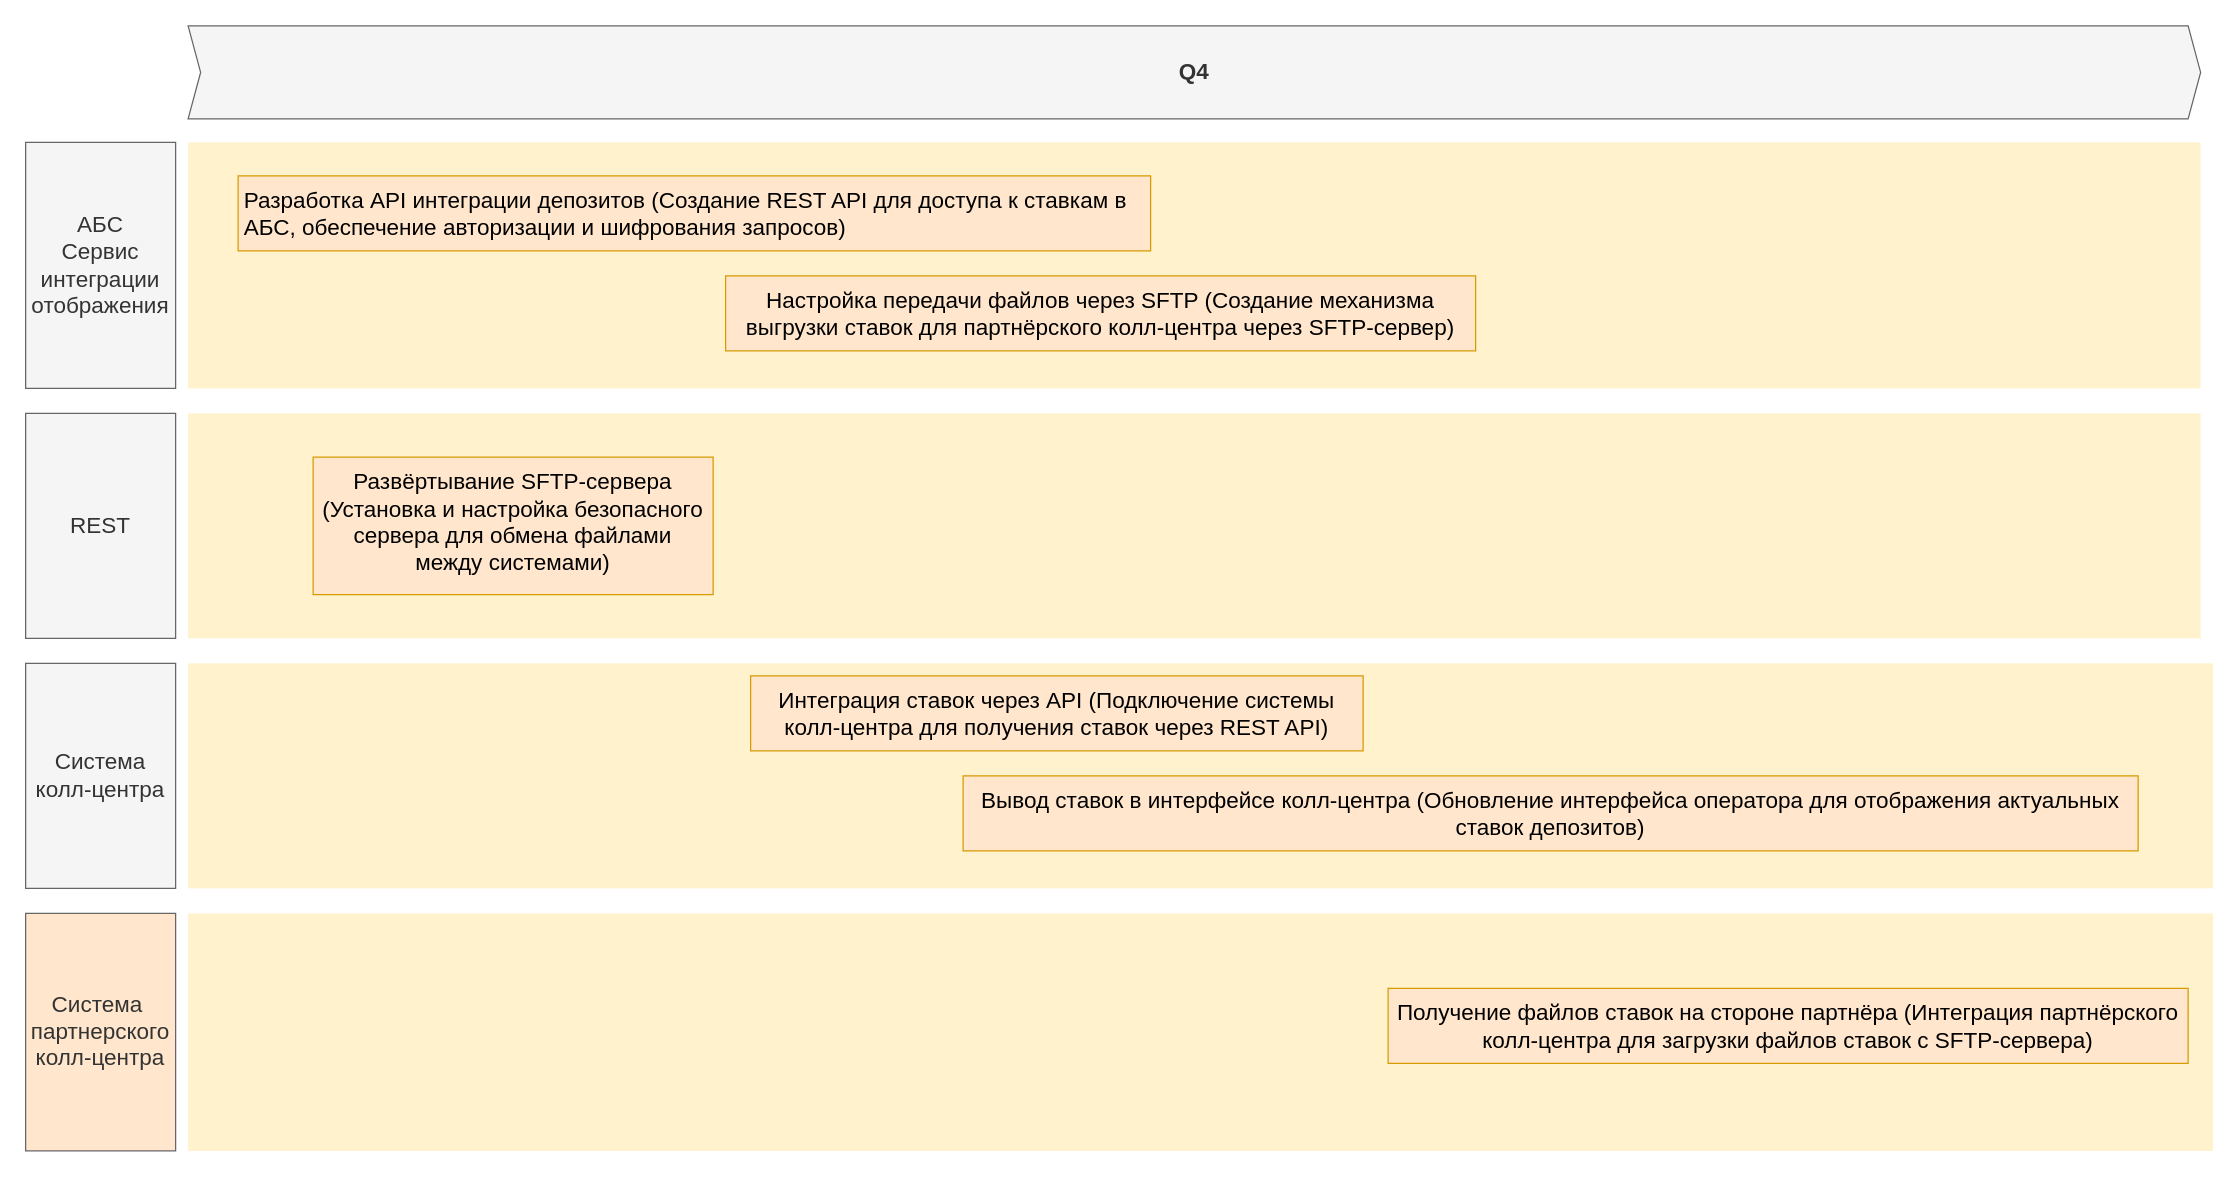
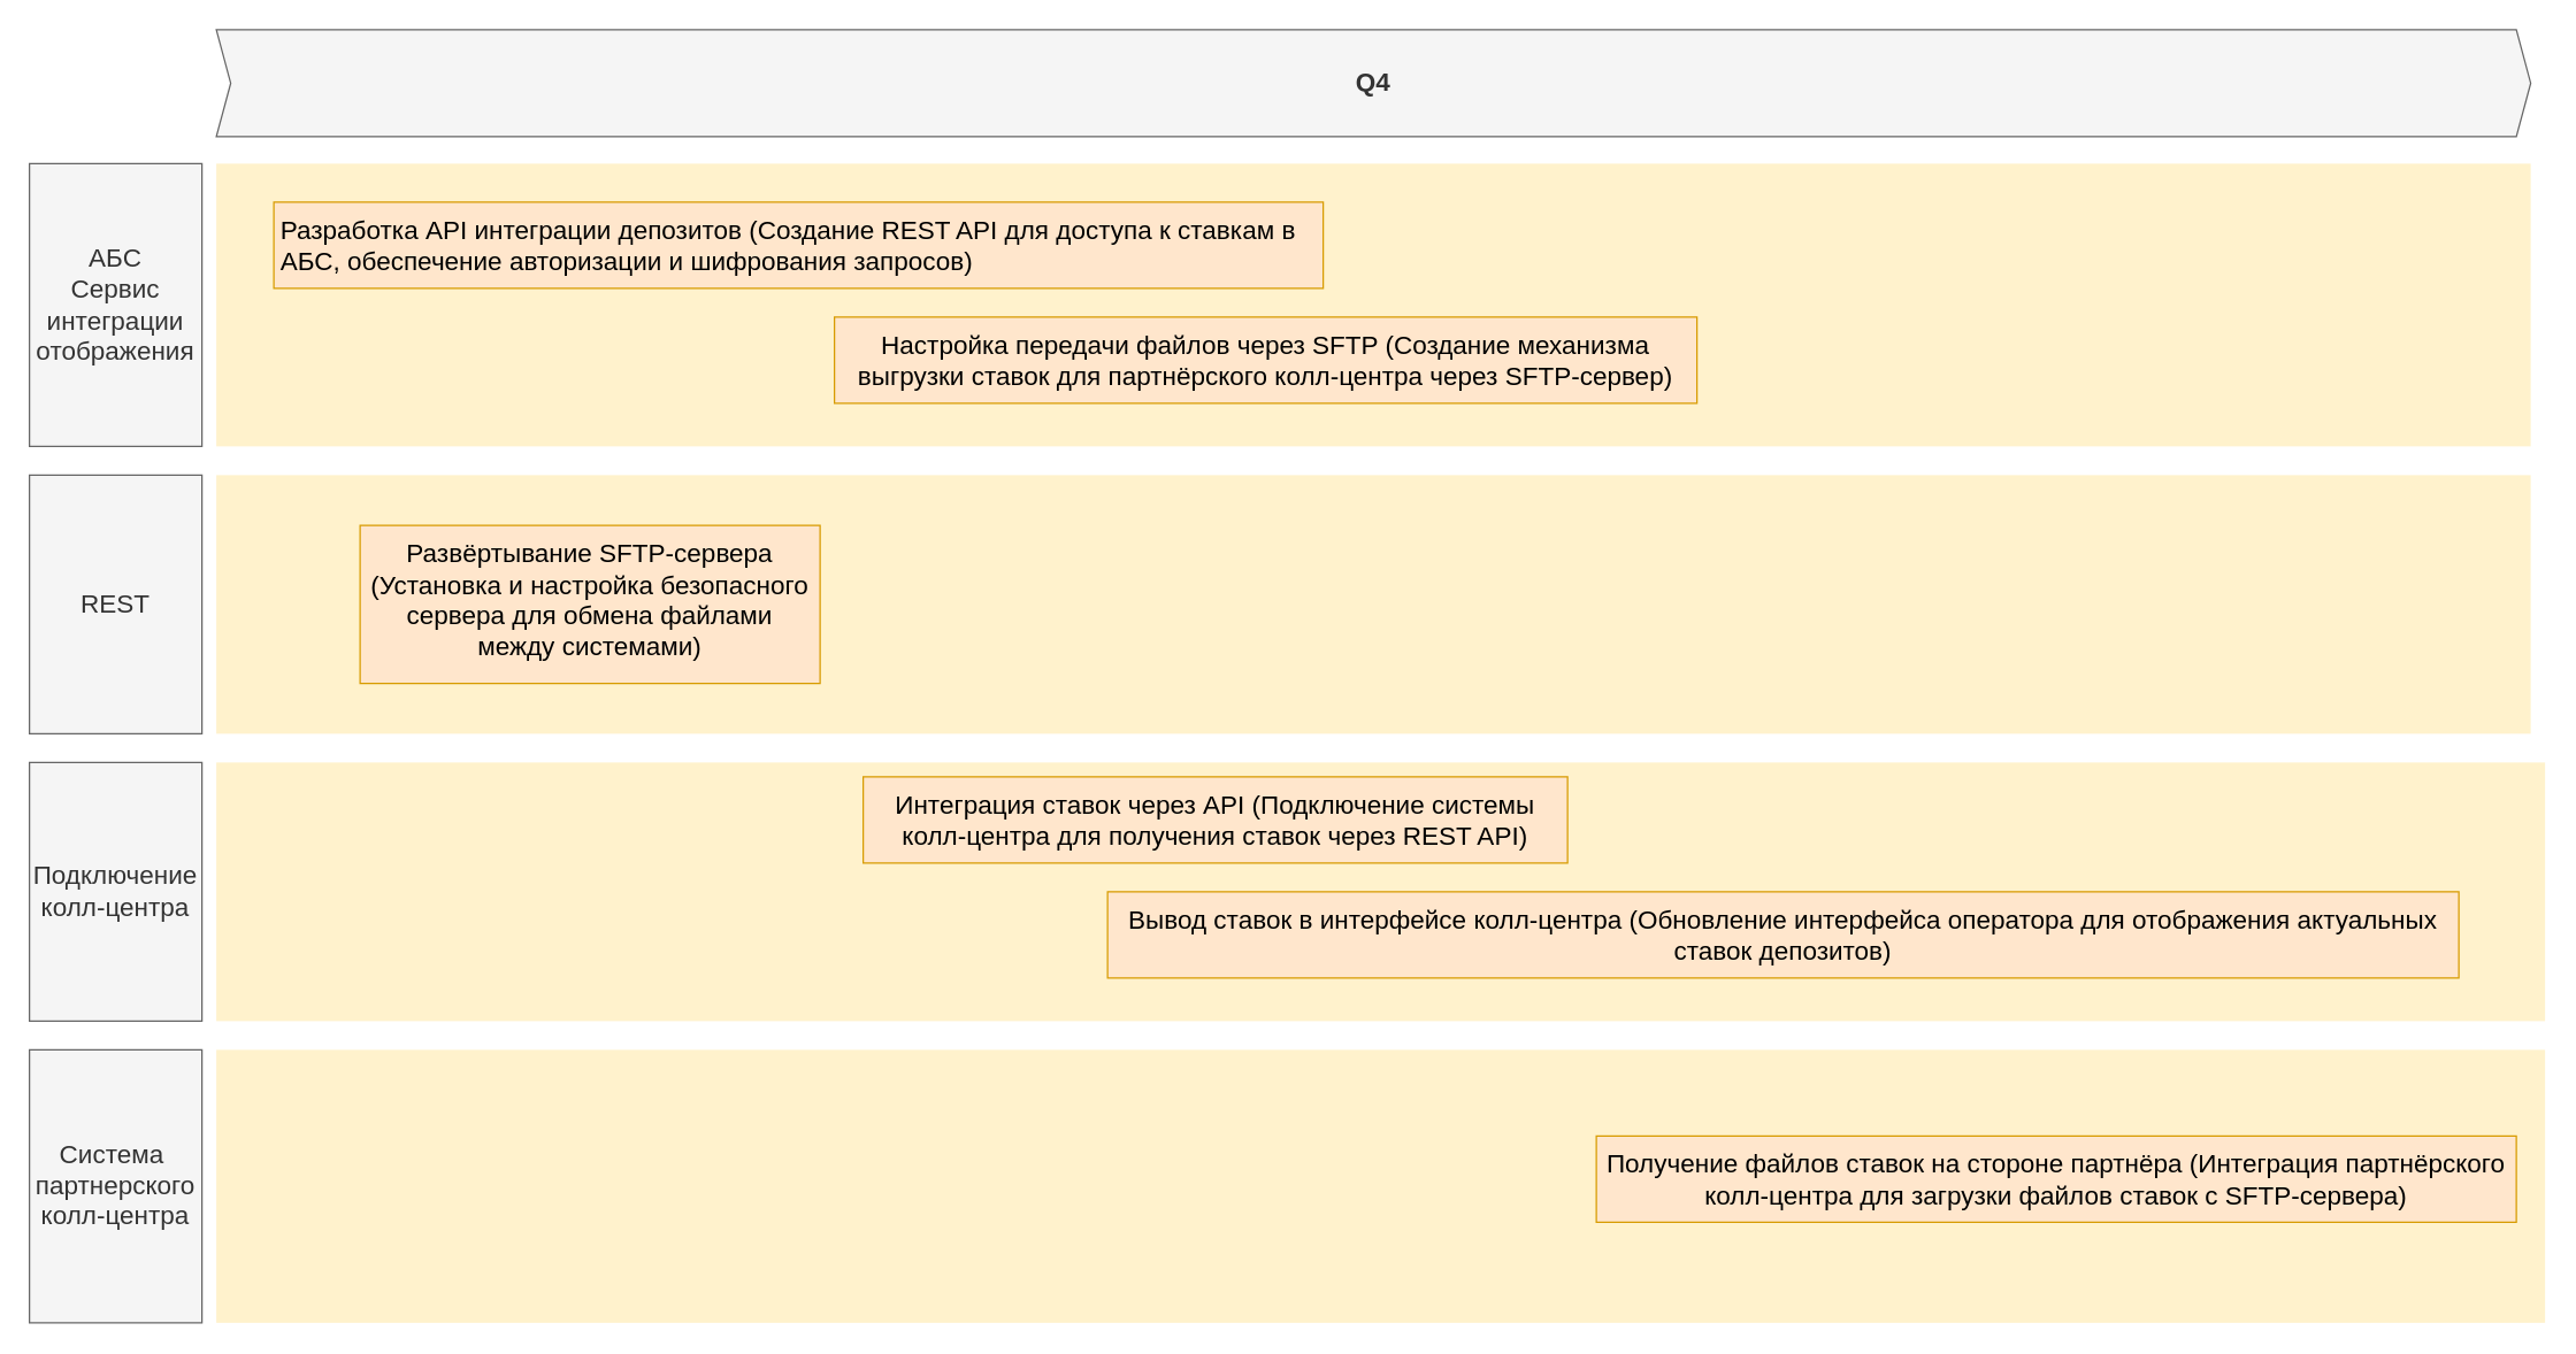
  <mxCell id="0" />
  <mxCell id="1" parent="0" />
  <mxCell id="2" value="" style="shape=rect;fillColor=#fff2cc;strokeColor=none;fontSize=24;html=1;whiteSpace=wrap;align=left;verticalAlign=top;spacing=5;rounded=0;" parent="1" vertex="1"><mxGeometry x="150" y="730" width="1620" height="190" as="geometry" /></mxCell>
  <mxCell id="3" value="" style="shape=rect;fillColor=#fff2cc;strokeColor=none;fontSize=24;html=1;whiteSpace=wrap;align=left;verticalAlign=top;spacing=5;rounded=0;" parent="1" vertex="1"><mxGeometry x="150" y="530" width="1620" height="180" as="geometry" /></mxCell>
  <mxCell id="4" value="" style="shape=rect;fillColor=#fff2cc;strokeColor=none;fontSize=24;html=1;whiteSpace=wrap;align=left;verticalAlign=top;spacing=5;rounded=0;" parent="1" vertex="1"><mxGeometry x="150" y="330" width="1610" height="180" as="geometry" /></mxCell>
  <mxCell id="5" value="" style="shape=rect;fillColor=#fff2cc;strokeColor=none;fontSize=24;html=1;whiteSpace=wrap;align=left;verticalAlign=top;spacing=5;rounded=0;" parent="1" vertex="1"><mxGeometry x="150" y="113.2" width="1610" height="196.8" as="geometry" /></mxCell>
  <mxCell id="6" value="Разработка API интеграции депозитов (Создание REST API для доступа к ставкам в АБС, обеспечение авторизации и шифрования запросов)" style="shape=rect;fillColor=#ffe6cc;strokeColor=#d79b00;fontSize=18;html=1;whiteSpace=wrap;align=left;verticalAlign=top;spacing=5;rounded=0;" parent="1" vertex="1"><mxGeometry x="190" y="140" width="730" height="60" as="geometry" /></mxCell>
  <mxCell id="7" value="Настройка передачи файлов через SFTP (Создание механизма выгрузки ставок для партнёрского колл-центра через SFTP-сервер)" style="shape=rect;fillColor=#ffe6cc;strokeColor=#d79b00;fontSize=18;html=1;whiteSpace=wrap;align=center;verticalAlign=top;spacing=5;rounded=0;" parent="1" vertex="1"><mxGeometry x="580" y="220" width="600" height="60" as="geometry" /></mxCell>
  <mxCell id="8" value="АБС&lt;div&gt;Сервис интеграции отображения&lt;/div&gt;" style="rounded=0;whiteSpace=wrap;html=1;fillColor=#f5f5f5;fontColor=#333333;strokeColor=#666666;fontSize=18;" parent="1" vertex="1"><mxGeometry x="20" y="113.2" width="120" height="196.8" as="geometry" /></mxCell>
  <mxCell id="9" value="REST" style="rounded=0;whiteSpace=wrap;html=1;fillColor=#f5f5f5;fontColor=#333333;strokeColor=#666666;fontSize=18;" parent="1" vertex="1"><mxGeometry x="20" y="330" width="120" height="180" as="geometry" /></mxCell>
  <mxCell id="10" value="Q4" style="shape=step;perimeter=stepPerimeter;whiteSpace=wrap;html=1;fixedSize=1;size=10;fillColor=#f5f5f5;strokeColor=#666666;fontSize=18;fontStyle=1;align=center;rounded=0;fontColor=#333333;" parent="1" vertex="1"><mxGeometry x="150" y="20" width="1610" height="74.4" as="geometry" /></mxCell>
  <mxCell id="11" value="Вывод ставок в интерфейсе колл-центра (Обновление интерфейса оператора для отображения актуальных ставок депозитов)" style="shape=rect;fillColor=#ffe6cc;strokeColor=#d79b00;fontSize=18;html=1;whiteSpace=wrap;align=center;verticalAlign=top;spacing=5;rounded=0;" parent="1" vertex="1"><mxGeometry x="770" y="620" width="940" height="60" as="geometry" /></mxCell>
  <mxCell id="12" value="Интеграция ставок через API (Подключение системы колл-центра для получения ставок через REST API)" style="shape=rect;fillColor=#ffe6cc;strokeColor=#d79b00;fontSize=18;html=1;whiteSpace=wrap;align=center;verticalAlign=top;spacing=5;rounded=0;" parent="1" vertex="1"><mxGeometry x="600" y="540" width="490" height="60" as="geometry" /></mxCell>
  <mxCell id="13" value="Получение файлов ставок на стороне партнёра (Интеграция партнёрского колл-центра для загрузки файлов ставок с SFTP-сервера)" style="shape=rect;fillColor=#ffe6cc;strokeColor=#d79b00;fontSize=18;html=1;whiteSpace=wrap;align=center;verticalAlign=top;spacing=5;rounded=0;" parent="1" vertex="1"><mxGeometry x="1110" y="790" width="640" height="60" as="geometry" /></mxCell>
- <mxCell id="14" value="Система колл-центра" style="rounded=0;whiteSpace=wrap;html=1;fillColor=#f5f5f5;fontColor=#333333;strokeColor=#666666;fontSize=18;" parent="1" vertex="1"><mxGeometry x="20" y="530" width="120" height="180" as="geometry" /></mxCell>
- <mxCell id="15" value="Система&amp;nbsp; партнерского колл-центра" style="rounded=0;whiteSpace=wrap;html=1;fillColor=#ffe6cc;fontColor=#333333;strokeColor=#666666;fontSize=18;" parent="1" vertex="1"><mxGeometry x="20" y="730" width="120" height="190" as="geometry" /></mxCell>
+ <mxCell id="14" value="Подключение колл-центра" style="rounded=0;whiteSpace=wrap;html=1;fillColor=#f5f5f5;fontColor=#333333;strokeColor=#666666;fontSize=18;" parent="1" vertex="1"><mxGeometry x="20" y="530" width="120" height="180" as="geometry" /></mxCell>
+ <mxCell id="15" value="Система&amp;nbsp; партнерского колл-центра" style="rounded=0;whiteSpace=wrap;html=1;fillColor=#f5f5f5;fontColor=#333333;strokeColor=#666666;fontSize=18;" parent="1" vertex="1"><mxGeometry x="20" y="730" width="120" height="190" as="geometry" /></mxCell>
  <mxCell id="16" value="Развёртывание SFTP-сервера (Установка и настройка безопасного сервера для обмена файлами между системами)" style="shape=rect;fillColor=#ffe6cc;strokeColor=#d79b00;fontSize=18;html=1;whiteSpace=wrap;align=center;verticalAlign=top;spacing=5;rounded=0;" parent="1" vertex="1"><mxGeometry x="250" y="365" width="320" height="110" as="geometry" /></mxCell>
